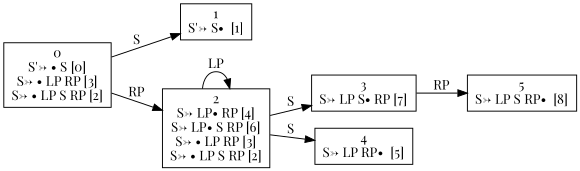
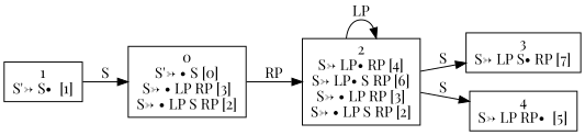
  digraph {
    fontname="Playfair Display"
    rankdir=LR
    node [fontname="Playfair Display" shape=box]
    edge [fontname="Playfair Display"]
    n1 [label=<0<br />S'→ • S [0]<br />S→ • LP RP [3]<br />S→ • LP S RP [2]>]
    n2 [label=<1<br />S'→ S•  [1]>]
    n3 [label=<2<br />S→ LP• RP [4]<br />S→ LP• S RP [6]<br />S→ • LP RP [3]<br />S→ • LP S RP [2]>]
    n4 [label=<3<br />S→ LP S• RP [7]>]
    n5 [label=<4<br />S→ LP RP•  [5]>]
-   n6 [label=<5<br />S→ LP S RP•  [8]>]
-   n1 -> n2 [label=S]
+   n2 -> n1 [label=S]
    n1 -> n3 [label=RP]
    n3 -> n3 [label=LP]
    n3 -> n4 [label=S]
    n3 -> n5 [label=S]
-   n4 -> n6 [label=RP]
  }
